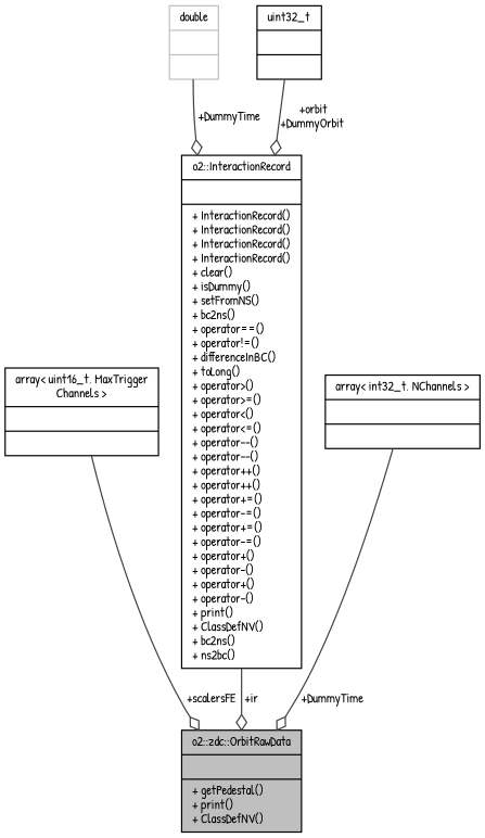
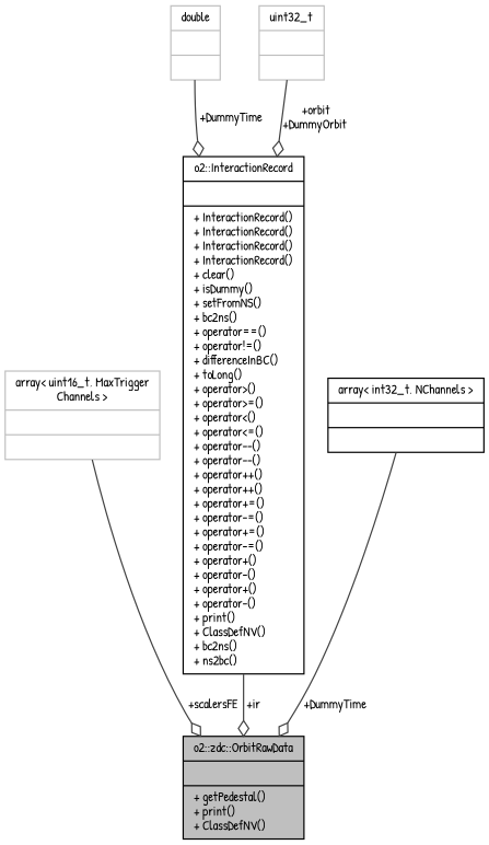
  digraph {
    fontname="Patrick Hand"
    node [color=black fontname="Patrick Hand" fontsize=10 shape=record]
    edge [arrowhead=odiamond color=grey25 fontname="Patrick Hand" fontsize=10 labelfontname=Helvetica labelfontsize=10 style=solid]
    n1 [fillcolor=grey75 fontcolor=black height=0.2 label="{o2::zdc::OrbitRawData\n||+ getPedestal()\l+ print()\l+ ClassDefNV()\l}" style=filled width=0.4]
-   n2 [height=0.2 label="{array\< uint16_t, MaxTrigger\lChannels \>\n||}" width=0.4]
+   n2 [color=grey75 height=0.2 label="{array\< uint16_t, MaxTrigger\lChannels \>\n||}" width=0.4]
    n3 [height=0.2 label="{o2::InteractionRecord\n||+ InteractionRecord()\l+ InteractionRecord()\l+ InteractionRecord()\l+ InteractionRecord()\l+ clear()\l+ isDummy()\l+ setFromNS()\l+ bc2ns()\l+ operator==()\l+ operator!=()\l+ differenceInBC()\l+ toLong()\l+ operator\>()\l+ operator\>=()\l+ operator\<()\l+ operator\<=()\l+ operator--()\l+ operator--()\l+ operator++()\l+ operator++()\l+ operator+=()\l+ operator-=()\l+ operator+=()\l+ operator-=()\l+ operator+()\l+ operator-()\l+ operator+()\l+ operator-()\l+ print()\l+ ClassDefNV()\l+ bc2ns()\l+ ns2bc()\l}" width=0.4]
    n4 [color=grey75 height=0.2 label="{double\n||}" width=0.4]
-   n5 [height=0.2 label="{uint32_t\n||}" width=0.4]
+   n5 [color=grey75 height=0.2 label="{uint32_t\n||}" width=0.4]
    n6 [height=0.2 label="{array\< int32_t, NChannels \>\n||}" width=0.4]
    n2 -> n1 [label=" +scalersFE"]
    n3 -> n1 [label=" +ir"]
    n4 -> n3 [label=" +DummyTime"]
    n5 -> n3 [label=" +orbit\n+DummyOrbit"]
    n6 -> n1 [label=" +DummyTime"]
  }
